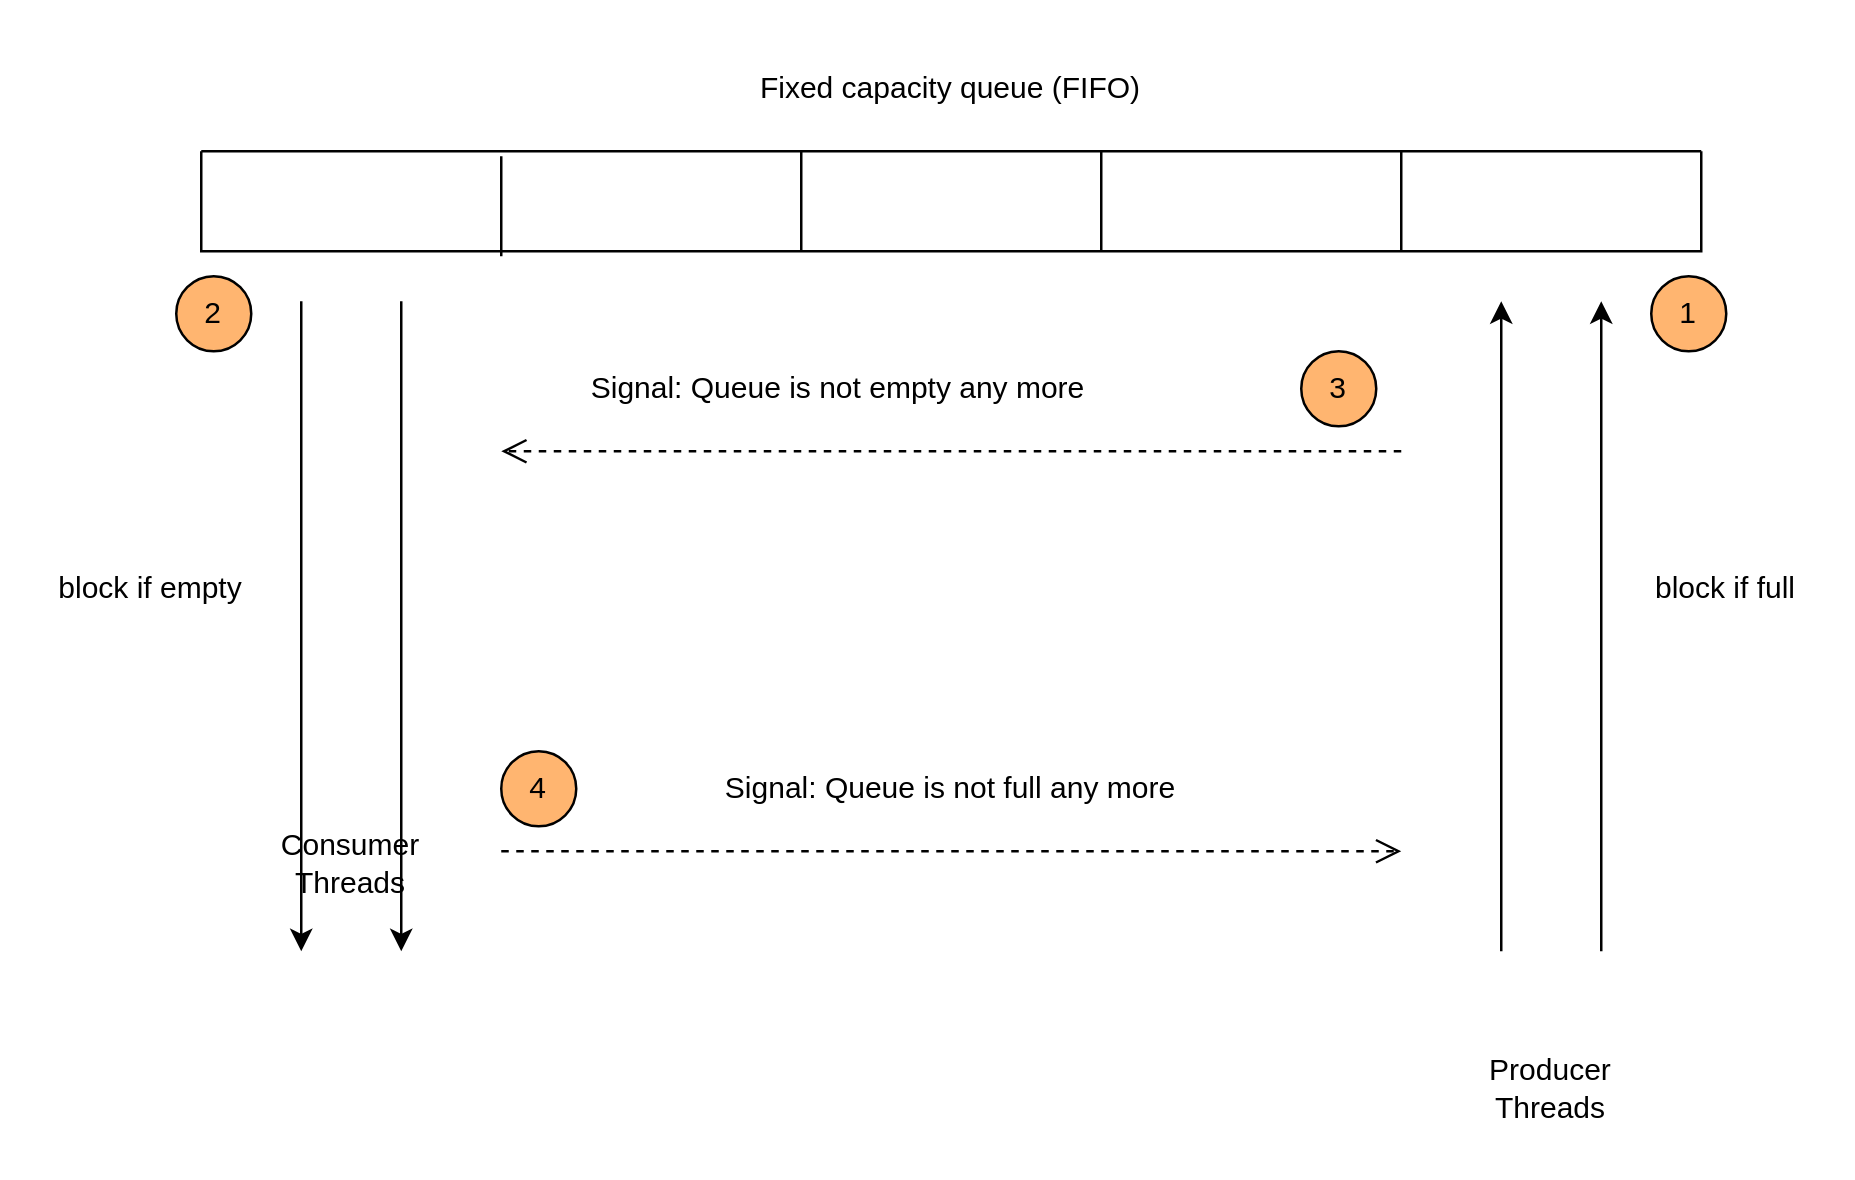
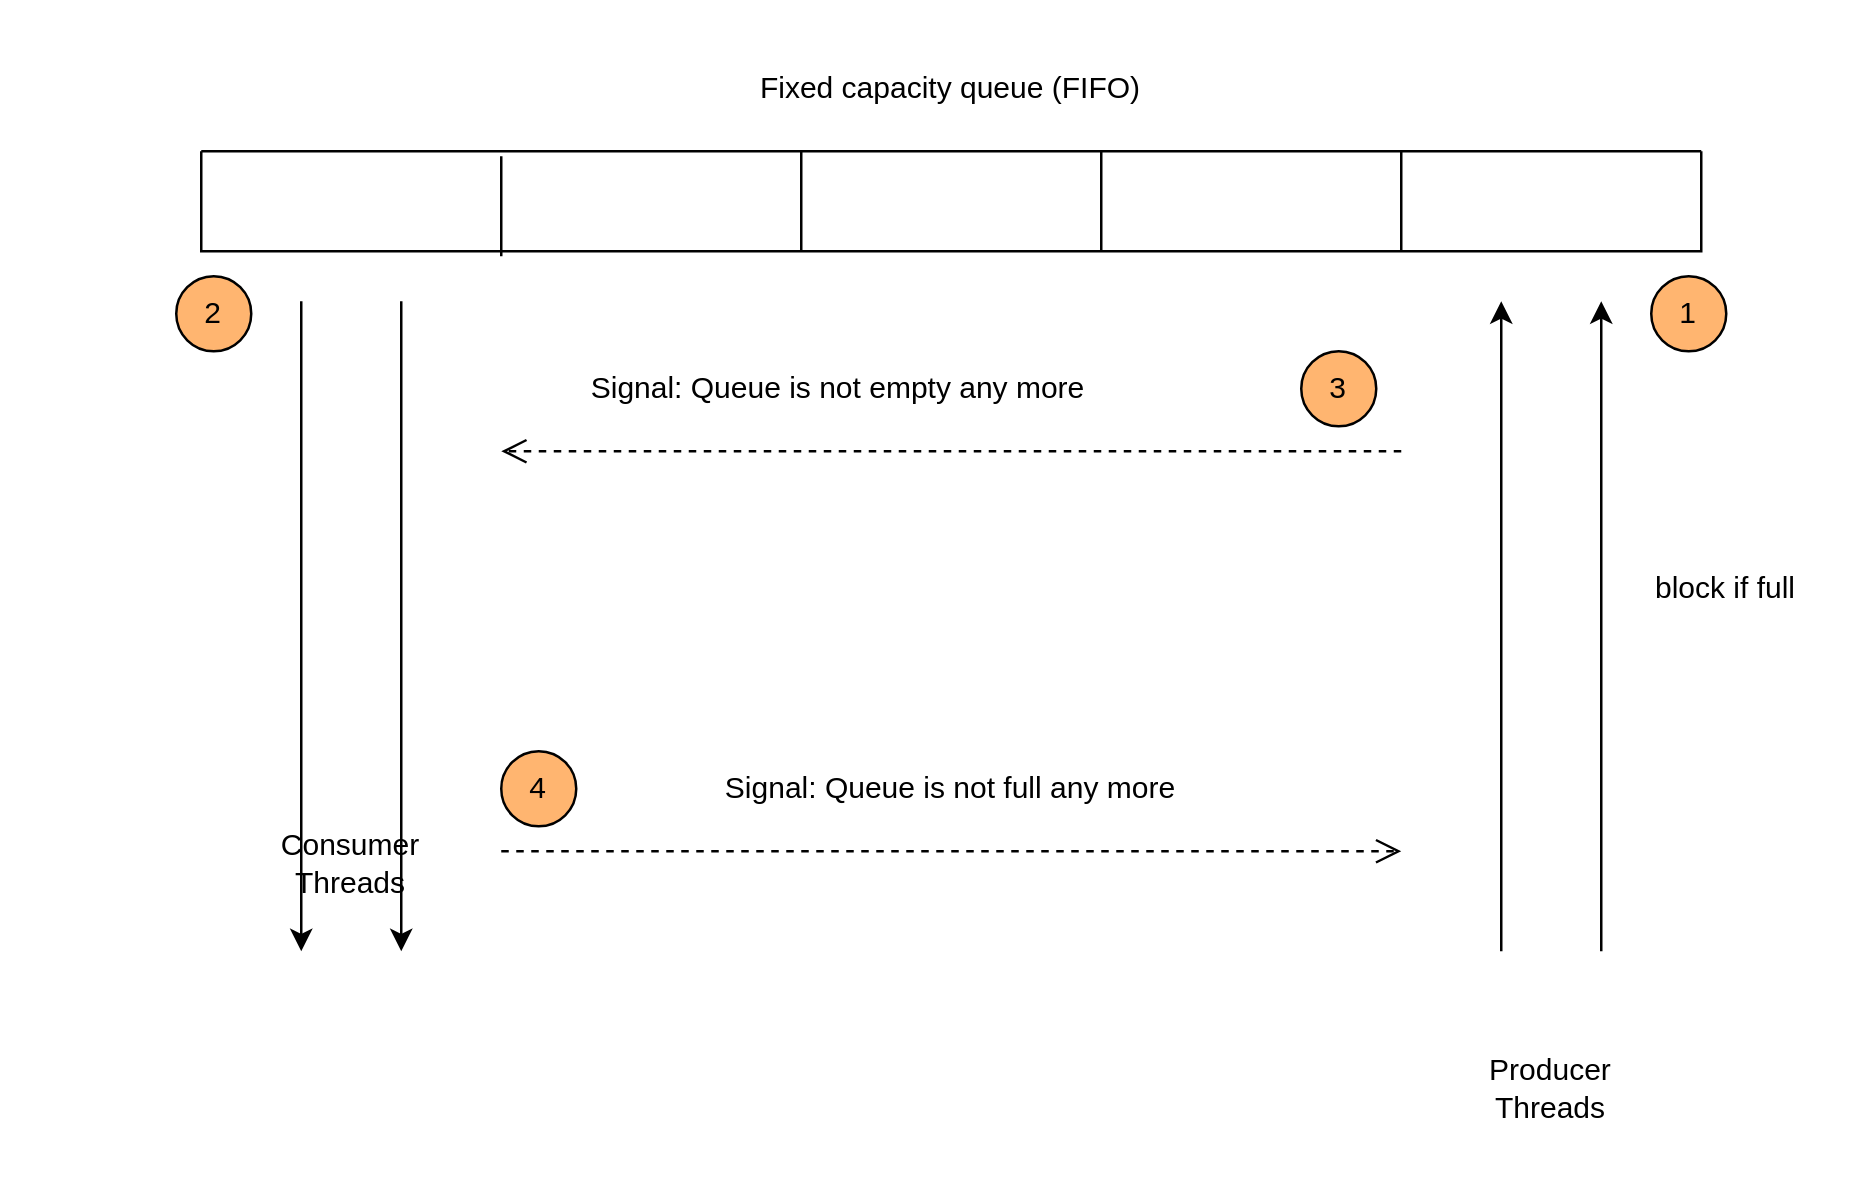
  <mxCell id="0" />
  <mxCell id="1" parent="0" />
  <mxCell id="2" value="" style="swimlane;startSize=0;" vertex="1" parent="1"><mxGeometry x="80" y="60" width="600" height="40" as="geometry"><mxRectangle x="120" y="80" width="50" height="40" as="alternateBounds" /></mxGeometry></mxCell>
  <mxCell id="3" value="" style="endArrow=none;html=1;rounded=0;" edge="1" parent="2"><mxGeometry width="50" height="50" relative="1" as="geometry"><mxPoint x="240" y="40" as="sourcePoint" /><mxPoint x="240" as="targetPoint" /><Array as="points"><mxPoint x="240" /></Array></mxGeometry></mxCell>
  <mxCell id="4" value="" style="endArrow=none;html=1;rounded=0;" edge="1" parent="2"><mxGeometry width="50" height="50" relative="1" as="geometry"><mxPoint x="360" y="40" as="sourcePoint" /><mxPoint x="360" as="targetPoint" /><Array as="points"><mxPoint x="360" /></Array></mxGeometry></mxCell>
  <mxCell id="5" value="" style="endArrow=none;html=1;rounded=0;" edge="1" parent="2"><mxGeometry width="50" height="50" relative="1" as="geometry"><mxPoint x="480" y="40" as="sourcePoint" /><mxPoint x="480" as="targetPoint" /><Array as="points"><mxPoint x="480" /></Array></mxGeometry></mxCell>
  <mxCell id="6" value="" style="endArrow=none;html=1;rounded=0;" edge="1" parent="1"><mxGeometry width="50" height="50" relative="1" as="geometry"><mxPoint x="200" y="102" as="sourcePoint" /><mxPoint x="200" y="62" as="targetPoint" /><Array as="points"><mxPoint x="200" y="62" /></Array></mxGeometry></mxCell>
  <mxCell id="7" value="" style="endArrow=classic;html=1;rounded=0;" edge="1" parent="1"><mxGeometry width="50" height="50" relative="1" as="geometry"><mxPoint x="600" y="380" as="sourcePoint" /><mxPoint x="600" y="120" as="targetPoint" /></mxGeometry></mxCell>
  <mxCell id="8" value="" style="endArrow=classic;html=1;rounded=0;" edge="1" parent="1"><mxGeometry width="50" height="50" relative="1" as="geometry"><mxPoint x="640" y="380" as="sourcePoint" /><mxPoint x="640" y="120" as="targetPoint" /></mxGeometry></mxCell>
  <mxCell id="9" value="" style="endArrow=classic;html=1;rounded=0;" edge="1" parent="1"><mxGeometry width="50" height="50" relative="1" as="geometry"><mxPoint x="120" y="120" as="sourcePoint" /><mxPoint x="120" y="380" as="targetPoint" /></mxGeometry></mxCell>
  <mxCell id="10" value="" style="endArrow=classic;html=1;rounded=0;" edge="1" parent="1"><mxGeometry width="50" height="50" relative="1" as="geometry"><mxPoint x="160" y="120" as="sourcePoint" /><mxPoint x="160" y="380" as="targetPoint" /></mxGeometry></mxCell>
  <mxCell id="11" value="" style="html=1;verticalAlign=bottom;endArrow=open;dashed=1;endSize=8;rounded=0;" edge="1" parent="1"><mxGeometry relative="1" as="geometry"><mxPoint x="560" y="180" as="sourcePoint" /><mxPoint x="200" y="180" as="targetPoint" /></mxGeometry></mxCell>
  <mxCell id="12" value="" style="html=1;verticalAlign=bottom;endArrow=open;dashed=1;endSize=8;rounded=0;" edge="1" parent="1"><mxGeometry relative="1" as="geometry"><mxPoint x="200" y="340" as="sourcePoint" /><mxPoint x="560" y="340" as="targetPoint" /></mxGeometry></mxCell>
  <mxCell id="13" value="Signal: Queue is not empty any more" style="text;html=1;strokeColor=none;fillColor=none;align=center;verticalAlign=middle;whiteSpace=wrap;rounded=0;" vertex="1" parent="1"><mxGeometry x="195" y="140" width="280" height="30" as="geometry" /></mxCell>
  <mxCell id="14" value="Signal: Queue is not full any more" style="text;html=1;strokeColor=none;fillColor=none;align=center;verticalAlign=middle;whiteSpace=wrap;rounded=0;" vertex="1" parent="1"><mxGeometry x="240" y="300" width="280" height="30" as="geometry" /></mxCell>
  <mxCell id="15" value="Producer Threads" style="text;html=1;strokeColor=none;fillColor=none;align=center;verticalAlign=middle;whiteSpace=wrap;rounded=0;" vertex="1" parent="1"><mxGeometry x="590" y="420" width="60" height="30" as="geometry" /></mxCell>
  <mxCell id="16" value="Consumer Threads" style="text;html=1;strokeColor=none;fillColor=none;align=center;verticalAlign=middle;whiteSpace=wrap;rounded=0;" vertex="1" parent="1"><mxGeometry x="110" y="330" width="60" height="30" as="geometry" /></mxCell>
  <mxCell id="17" value="block if full" style="text;html=1;strokeColor=none;fillColor=none;align=center;verticalAlign=middle;whiteSpace=wrap;rounded=0;" vertex="1" parent="1"><mxGeometry x="660" y="220" width="60" height="30" as="geometry" /></mxCell>
- <mxCell id="18" value="block if empty" style="text;html=1;strokeColor=none;fillColor=none;align=center;verticalAlign=middle;whiteSpace=wrap;rounded=0;" vertex="1" parent="1"><mxGeometry x="20" y="220" width="80" height="30" as="geometry" /></mxCell>
  <mxCell id="19" value="Fixed capacity queue (FIFO)" style="text;html=1;strokeColor=none;fillColor=none;align=center;verticalAlign=middle;whiteSpace=wrap;rounded=0;" vertex="1" parent="1"><mxGeometry x="200" y="20" width="360" height="30" as="geometry" /></mxCell>
  <mxCell id="20" value="1" style="ellipse;whiteSpace=wrap;html=1;aspect=fixed;fillColor=#FFB570;" vertex="1" parent="1"><mxGeometry x="660" y="110" width="30" height="30" as="geometry" /></mxCell>
  <mxCell id="21" value="2" style="ellipse;whiteSpace=wrap;html=1;aspect=fixed;fillColor=#FFB570;" vertex="1" parent="1"><mxGeometry x="70" y="110" width="30" height="30" as="geometry" /></mxCell>
  <mxCell id="22" value="3" style="ellipse;whiteSpace=wrap;html=1;aspect=fixed;fillColor=#FFB570;" vertex="1" parent="1"><mxGeometry x="520" y="140" width="30" height="30" as="geometry" /></mxCell>
  <mxCell id="23" value="4" style="ellipse;whiteSpace=wrap;html=1;aspect=fixed;fillColor=#FFB570;" vertex="1" parent="1"><mxGeometry x="200" y="300" width="30" height="30" as="geometry" /></mxCell>
